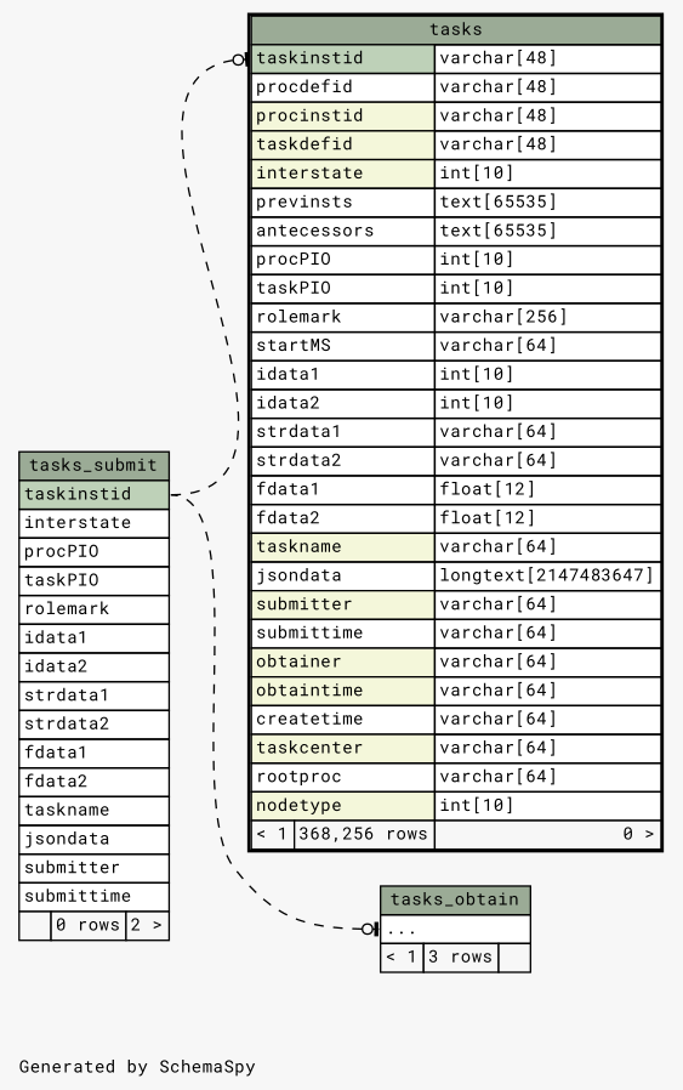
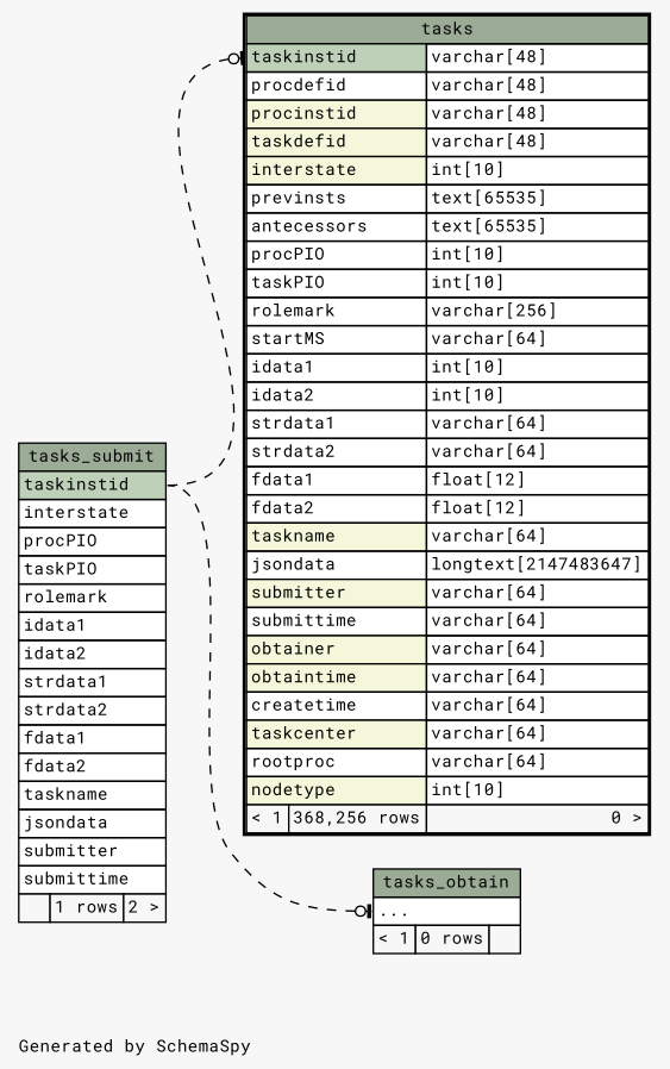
  digraph {
    bgcolor="#f7f7f7"
    fontname="Roboto Mono"
    fontsize=11
    label="\nGenerated by SchemaSpy"
    labeljust=l
    nodesep=0.18
    rankdir=RL
    ranksep=0.46
    node [fontname="Roboto Mono" fontsize=11 shape=plaintext]
    edge [arrowhead=none arrowsize=0.8 arrowtail=teeodot dir=back fontname="Roboto Mono" headport="taskinstid:e" style=dashed]
    n1 [label=<     <TABLE BORDER="2" CELLBORDER="1" CELLSPACING="0" BGCOLOR="#ffffff">       <TR><TD COLSPAN="3" BGCOLOR="#9bab96" ALIGN="CENTER">tasks</TD></TR>       <TR><TD PORT="taskinstid" COLSPAN="2" BGCOLOR="#bed1b8" ALIGN="LEFT">taskinstid</TD><TD PORT="taskinstid.type" ALIGN="LEFT">varchar[48]</TD></TR>       <TR><TD PORT="procdefid" COLSPAN="2" ALIGN="LEFT">procdefid</TD><TD PORT="procdefid.type" ALIGN="LEFT">varchar[48]</TD></TR>       <TR><TD PORT="procinstid" COLSPAN="2" BGCOLOR="#f4f7da" ALIGN="LEFT">procinstid</TD><TD PORT="procinstid.type" ALIGN="LEFT">varchar[48]</TD></TR>       <TR><TD PORT="taskdefid" COLSPAN="2" BGCOLOR="#f4f7da" ALIGN="LEFT">taskdefid</TD><TD PORT="taskdefid.type" ALIGN="LEFT">varchar[48]</TD></TR>       <TR><TD PORT="interstate" COLSPAN="2" BGCOLOR="#f4f7da" ALIGN="LEFT">interstate</TD><TD PORT="interstate.type" ALIGN="LEFT">int[10]</TD></TR>       <TR><TD PORT="previnsts" COLSPAN="2" ALIGN="LEFT">previnsts</TD><TD PORT="previnsts.type" ALIGN="LEFT">text[65535]</TD></TR>       <TR><TD PORT="antecessors" COLSPAN="2" ALIGN="LEFT">antecessors</TD><TD PORT="antecessors.type" ALIGN="LEFT">text[65535]</TD></TR>       <TR><TD PORT="procPIO" COLSPAN="2" ALIGN="LEFT">procPIO</TD><TD PORT="procPIO.type" ALIGN="LEFT">int[10]</TD></TR>       <TR><TD PORT="taskPIO" COLSPAN="2" ALIGN="LEFT">taskPIO</TD><TD PORT="taskPIO.type" ALIGN="LEFT">int[10]</TD></TR>       <TR><TD PORT="rolemark" COLSPAN="2" ALIGN="LEFT">rolemark</TD><TD PORT="rolemark.type" ALIGN="LEFT">varchar[256]</TD></TR>       <TR><TD PORT="startMS" COLSPAN="2" ALIGN="LEFT">startMS</TD><TD PORT="startMS.type" ALIGN="LEFT">varchar[64]</TD></TR>       <TR><TD PORT="idata1" COLSPAN="2" ALIGN="LEFT">idata1</TD><TD PORT="idata1.type" ALIGN="LEFT">int[10]</TD></TR>       <TR><TD PORT="idata2" COLSPAN="2" ALIGN="LEFT">idata2</TD><TD PORT="idata2.type" ALIGN="LEFT">int[10]</TD></TR>       <TR><TD PORT="strdata1" COLSPAN="2" ALIGN="LEFT">strdata1</TD><TD PORT="strdata1.type" ALIGN="LEFT">varchar[64]</TD></TR>       <TR><TD PORT="strdata2" COLSPAN="2" ALIGN="LEFT">strdata2</TD><TD PORT="strdata2.type" ALIGN="LEFT">varchar[64]</TD></TR>       <TR><TD PORT="fdata1" COLSPAN="2" ALIGN="LEFT">fdata1</TD><TD PORT="fdata1.type" ALIGN="LEFT">float[12]</TD></TR>       <TR><TD PORT="fdata2" COLSPAN="2" ALIGN="LEFT">fdata2</TD><TD PORT="fdata2.type" ALIGN="LEFT">float[12]</TD></TR>       <TR><TD PORT="taskname" COLSPAN="2" BGCOLOR="#f4f7da" ALIGN="LEFT">taskname</TD><TD PORT="taskname.type" ALIGN="LEFT">varchar[64]</TD></TR>       <TR><TD PORT="jsondata" COLSPAN="2" ALIGN="LEFT">jsondata</TD><TD PORT="jsondata.type" ALIGN="LEFT">longtext[2147483647]</TD></TR>       <TR><TD PORT="submitter" COLSPAN="2" BGCOLOR="#f4f7da" ALIGN="LEFT">submitter</TD><TD PORT="submitter.type" ALIGN="LEFT">varchar[64]</TD></TR>       <TR><TD PORT="submittime" COLSPAN="2" ALIGN="LEFT">submittime</TD><TD PORT="submittime.type" ALIGN="LEFT">varchar[64]</TD></TR>       <TR><TD PORT="obtainer" COLSPAN="2" BGCOLOR="#f4f7da" ALIGN="LEFT">obtainer</TD><TD PORT="obtainer.type" ALIGN="LEFT">varchar[64]</TD></TR>       <TR><TD PORT="obtaintime" COLSPAN="2" BGCOLOR="#f4f7da" ALIGN="LEFT">obtaintime</TD><TD PORT="obtaintime.type" ALIGN="LEFT">varchar[64]</TD></TR>       <TR><TD PORT="createtime" COLSPAN="2" ALIGN="LEFT">createtime</TD><TD PORT="createtime.type" ALIGN="LEFT">varchar[64]</TD></TR>       <TR><TD PORT="taskcenter" COLSPAN="2" BGCOLOR="#f4f7da" ALIGN="LEFT">taskcenter</TD><TD PORT="taskcenter.type" ALIGN="LEFT">varchar[64]</TD></TR>       <TR><TD PORT="rootproc" COLSPAN="2" ALIGN="LEFT">rootproc</TD><TD PORT="rootproc.type" ALIGN="LEFT">varchar[64]</TD></TR>       <TR><TD PORT="nodetype" COLSPAN="2" BGCOLOR="#f4f7da" ALIGN="LEFT">nodetype</TD><TD PORT="nodetype.type" ALIGN="LEFT">int[10]</TD></TR>       <TR><TD ALIGN="LEFT" BGCOLOR="#f7f7f7">&lt; 1</TD><TD ALIGN="RIGHT" BGCOLOR="#f7f7f7">368,256 rows</TD><TD ALIGN="RIGHT" BGCOLOR="#f7f7f7">0 &gt;</TD></TR>     </TABLE>>]
-   n2 [label=<     <TABLE BORDER="0" CELLBORDER="1" CELLSPACING="0" BGCOLOR="#ffffff">       <TR><TD COLSPAN="3" BGCOLOR="#9bab96" ALIGN="CENTER">tasks_submit</TD></TR>       <TR><TD PORT="taskinstid" COLSPAN="3" BGCOLOR="#bed1b8" ALIGN="LEFT">taskinstid</TD></TR>       <TR><TD PORT="interstate" COLSPAN="3" ALIGN="LEFT">interstate</TD></TR>       <TR><TD PORT="procPIO" COLSPAN="3" ALIGN="LEFT">procPIO</TD></TR>       <TR><TD PORT="taskPIO" COLSPAN="3" ALIGN="LEFT">taskPIO</TD></TR>       <TR><TD PORT="rolemark" COLSPAN="3" ALIGN="LEFT">rolemark</TD></TR>       <TR><TD PORT="idata1" COLSPAN="3" ALIGN="LEFT">idata1</TD></TR>       <TR><TD PORT="idata2" COLSPAN="3" ALIGN="LEFT">idata2</TD></TR>       <TR><TD PORT="strdata1" COLSPAN="3" ALIGN="LEFT">strdata1</TD></TR>       <TR><TD PORT="strdata2" COLSPAN="3" ALIGN="LEFT">strdata2</TD></TR>       <TR><TD PORT="fdata1" COLSPAN="3" ALIGN="LEFT">fdata1</TD></TR>       <TR><TD PORT="fdata2" COLSPAN="3" ALIGN="LEFT">fdata2</TD></TR>       <TR><TD PORT="taskname" COLSPAN="3" ALIGN="LEFT">taskname</TD></TR>       <TR><TD PORT="jsondata" COLSPAN="3" ALIGN="LEFT">jsondata</TD></TR>       <TR><TD PORT="submitter" COLSPAN="3" ALIGN="LEFT">submitter</TD></TR>       <TR><TD PORT="submittime" COLSPAN="3" ALIGN="LEFT">submittime</TD></TR>       <TR><TD ALIGN="LEFT" BGCOLOR="#f7f7f7">  </TD><TD ALIGN="RIGHT" BGCOLOR="#f7f7f7">0 rows</TD><TD ALIGN="RIGHT" BGCOLOR="#f7f7f7">2 &gt;</TD></TR>     </TABLE>>]
-   n3 [label=<     <TABLE BORDER="0" CELLBORDER="1" CELLSPACING="0" BGCOLOR="#ffffff">       <TR><TD COLSPAN="3" BGCOLOR="#9bab96" ALIGN="CENTER">tasks_obtain</TD></TR>       <TR><TD PORT="elipses" COLSPAN="3" ALIGN="LEFT">...</TD></TR>       <TR><TD ALIGN="LEFT" BGCOLOR="#f7f7f7">&lt; 1</TD><TD ALIGN="RIGHT" BGCOLOR="#f7f7f7">3 rows</TD><TD ALIGN="RIGHT" BGCOLOR="#f7f7f7">  </TD></TR>     </TABLE>>]
+   n2 [label=<     <TABLE BORDER="0" CELLBORDER="1" CELLSPACING="0" BGCOLOR="#ffffff">       <TR><TD COLSPAN="3" BGCOLOR="#9bab96" ALIGN="CENTER">tasks_submit</TD></TR>       <TR><TD PORT="taskinstid" COLSPAN="3" BGCOLOR="#bed1b8" ALIGN="LEFT">taskinstid</TD></TR>       <TR><TD PORT="interstate" COLSPAN="3" ALIGN="LEFT">interstate</TD></TR>       <TR><TD PORT="procPIO" COLSPAN="3" ALIGN="LEFT">procPIO</TD></TR>       <TR><TD PORT="taskPIO" COLSPAN="3" ALIGN="LEFT">taskPIO</TD></TR>       <TR><TD PORT="rolemark" COLSPAN="3" ALIGN="LEFT">rolemark</TD></TR>       <TR><TD PORT="idata1" COLSPAN="3" ALIGN="LEFT">idata1</TD></TR>       <TR><TD PORT="idata2" COLSPAN="3" ALIGN="LEFT">idata2</TD></TR>       <TR><TD PORT="strdata1" COLSPAN="3" ALIGN="LEFT">strdata1</TD></TR>       <TR><TD PORT="strdata2" COLSPAN="3" ALIGN="LEFT">strdata2</TD></TR>       <TR><TD PORT="fdata1" COLSPAN="3" ALIGN="LEFT">fdata1</TD></TR>       <TR><TD PORT="fdata2" COLSPAN="3" ALIGN="LEFT">fdata2</TD></TR>       <TR><TD PORT="taskname" COLSPAN="3" ALIGN="LEFT">taskname</TD></TR>       <TR><TD PORT="jsondata" COLSPAN="3" ALIGN="LEFT">jsondata</TD></TR>       <TR><TD PORT="submitter" COLSPAN="3" ALIGN="LEFT">submitter</TD></TR>       <TR><TD PORT="submittime" COLSPAN="3" ALIGN="LEFT">submittime</TD></TR>       <TR><TD ALIGN="LEFT" BGCOLOR="#f7f7f7">  </TD><TD ALIGN="RIGHT" BGCOLOR="#f7f7f7">1 rows</TD><TD ALIGN="RIGHT" BGCOLOR="#f7f7f7">2 &gt;</TD></TR>     </TABLE>>]
+   n3 [label=<     <TABLE BORDER="0" CELLBORDER="1" CELLSPACING="0" BGCOLOR="#ffffff">       <TR><TD COLSPAN="3" BGCOLOR="#9bab96" ALIGN="CENTER">tasks_obtain</TD></TR>       <TR><TD PORT="elipses" COLSPAN="3" ALIGN="LEFT">...</TD></TR>       <TR><TD ALIGN="LEFT" BGCOLOR="#f7f7f7">&lt; 1</TD><TD ALIGN="RIGHT" BGCOLOR="#f7f7f7">0 rows</TD><TD ALIGN="RIGHT" BGCOLOR="#f7f7f7">  </TD></TR>     </TABLE>>]
    n1 -> n2 [tailport="taskinstid:w"]
    n3 -> n2 [tailport="elipses:w"]
  }
